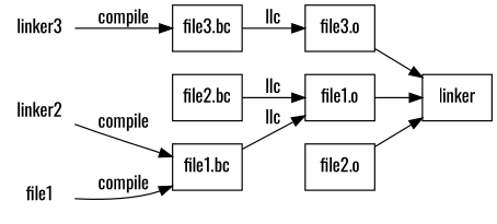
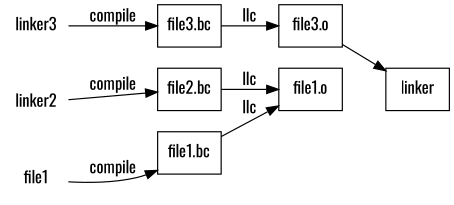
  digraph {
    fontname=Oswald
    rankdir=LR
    node [fontname=Oswald shape=box]
    edge [fontname=Oswald]
    n1 [label=linker3 shape=plaintext]
    "file3.bc"
    "file3.o"
    n4 [label=linker2 shape=plaintext]
    "file2.bc"
    "file1.o"
    file1 [shape=plaintext]
    "file1.bc"
    linker
-   "file2.o"
    n1 -> "file3.bc" [label=compile]
    "file3.bc" -> "file3.o" [label=llc]
    "file3.o" -> linker
-   n4 -> "file1.bc" [label=compile]
+   n4 -> "file2.bc" [label=compile]
    "file2.bc" -> "file1.o" [label=llc]
-   "file1.o" -> linker
    file1 -> "file1.bc" [label=compile]
    "file1.bc" -> "file1.o" [label=llc]
-   "file2.o" -> linker
  }
